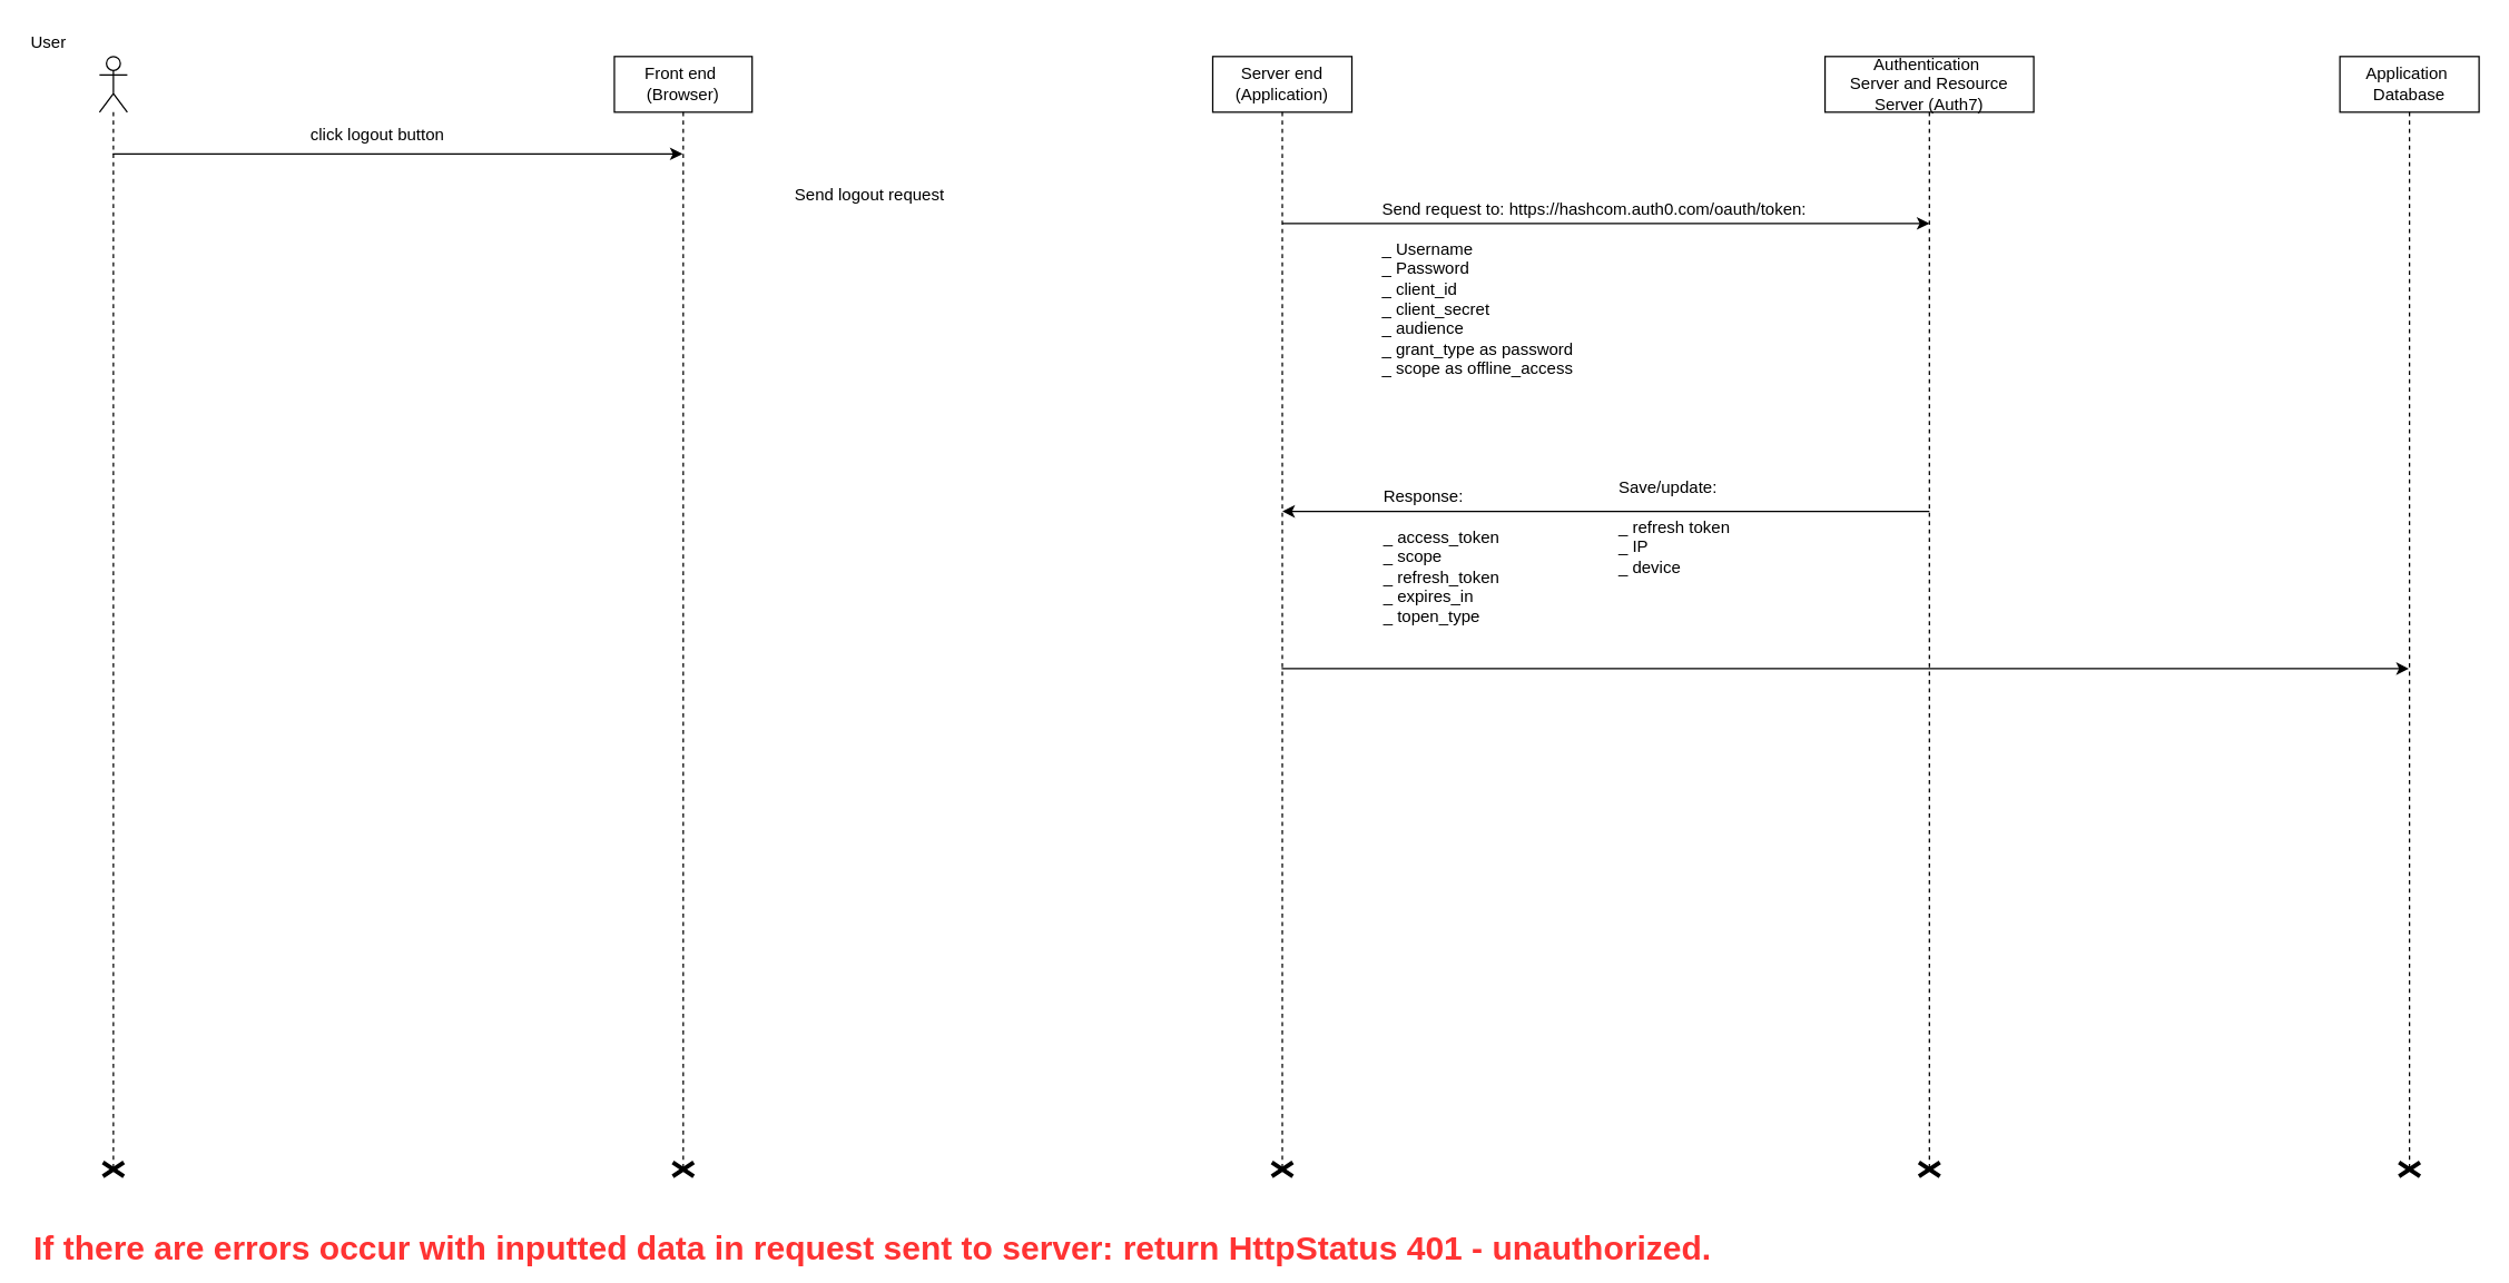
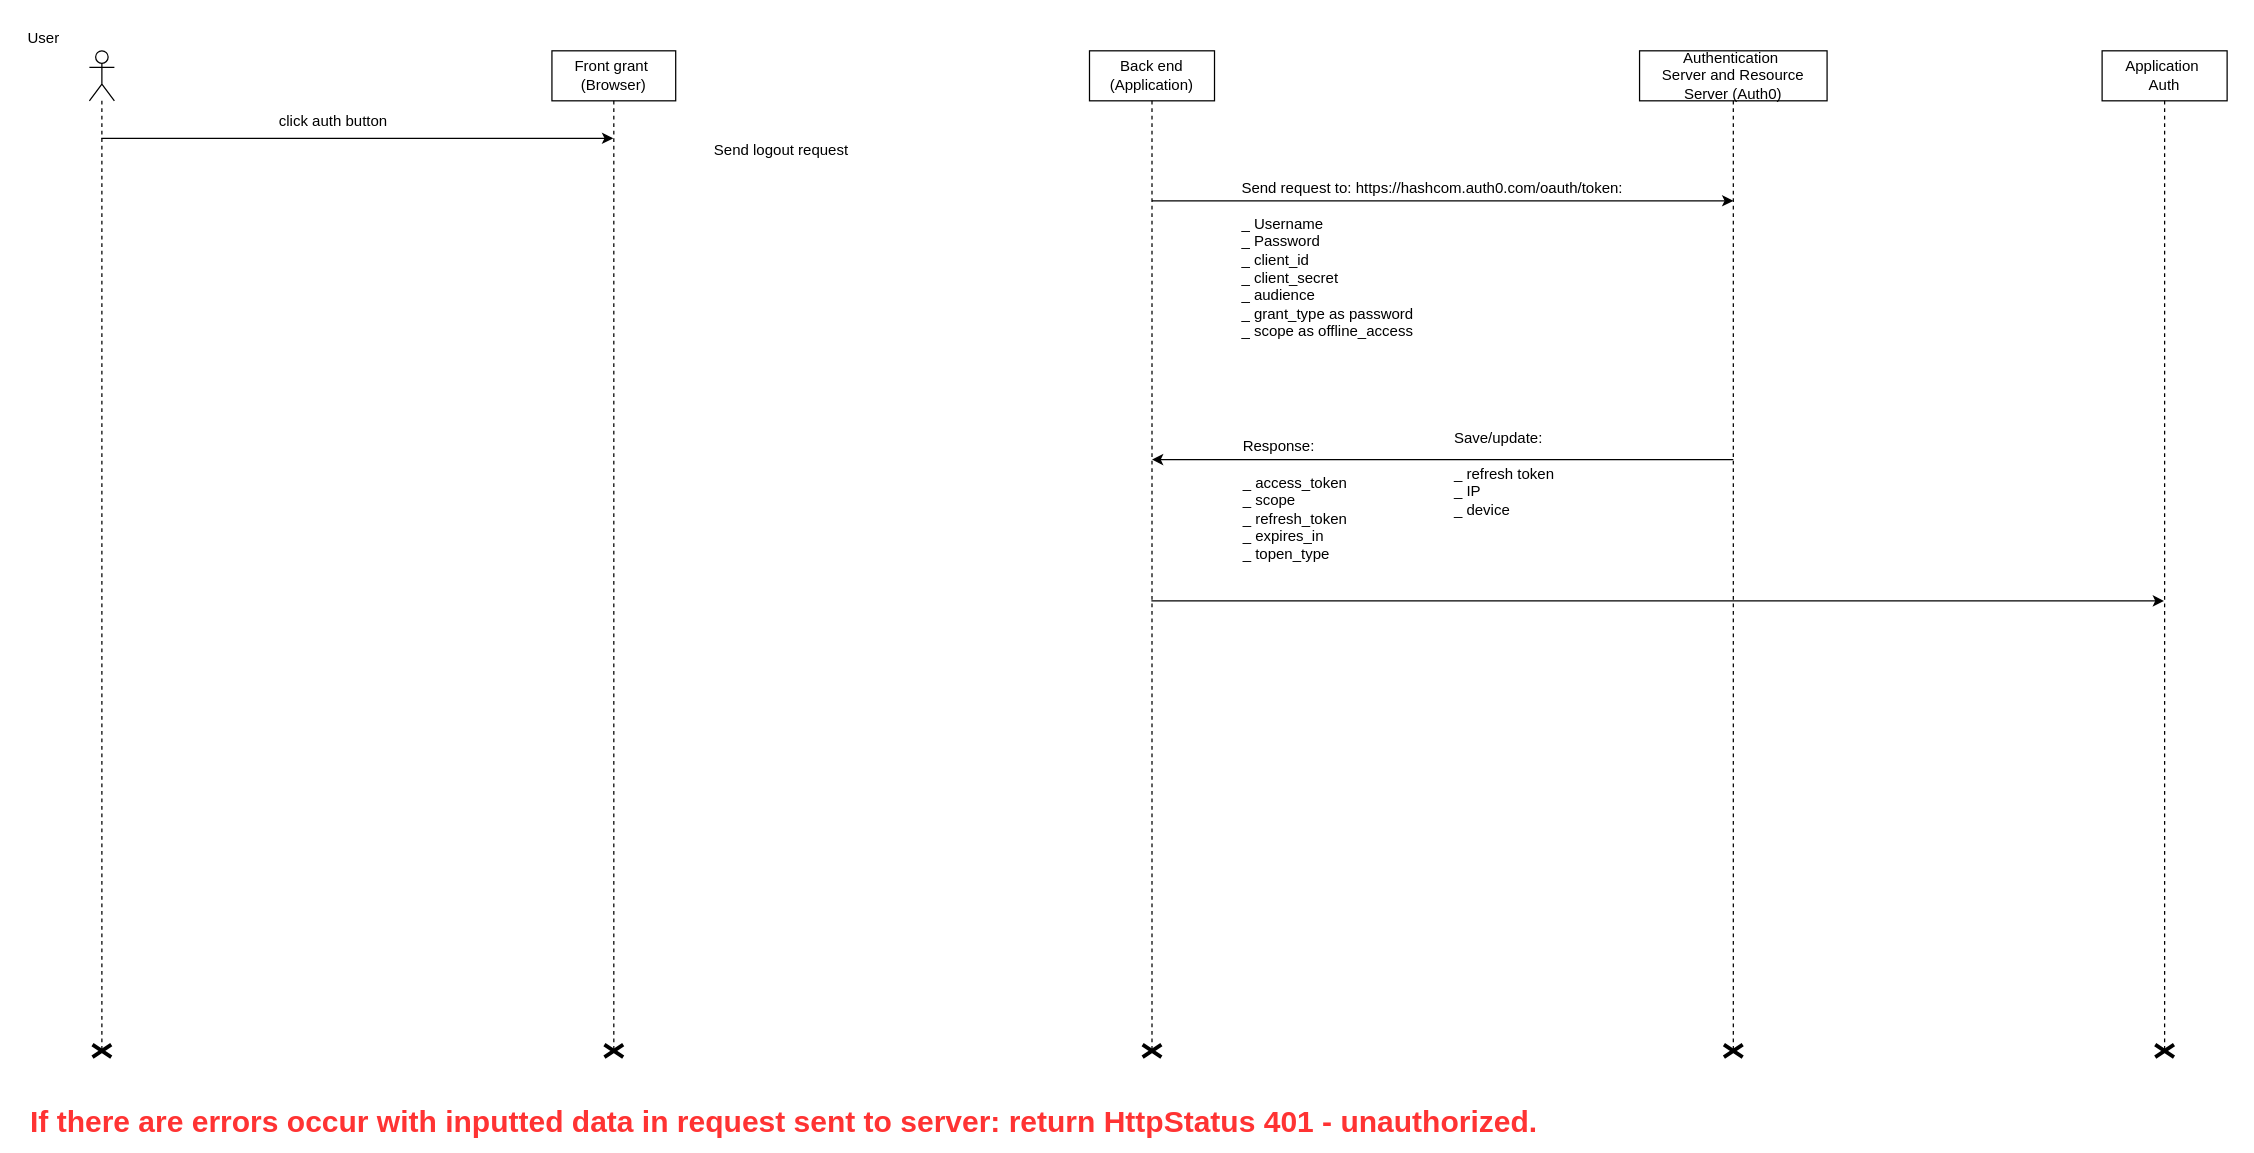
  <mxCell id="0" />
  <mxCell id="1" parent="0" />
- <mxCell id="2" value="Front end&amp;nbsp;&lt;br&gt;(Browser)&lt;br&gt;" style="shape=umlLifeline;perimeter=lifelinePerimeter;whiteSpace=wrap;html=1;container=1;collapsible=0;recursiveResize=0;outlineConnect=0;" vertex="1" parent="1"><mxGeometry x="441" y="40" width="99" height="800" as="geometry" /></mxCell>
+ <mxCell id="2" value="Front grant&amp;nbsp;&lt;br&gt;(Browser)&lt;br&gt;" style="shape=umlLifeline;perimeter=lifelinePerimeter;whiteSpace=wrap;html=1;container=1;collapsible=0;recursiveResize=0;outlineConnect=0;" vertex="1" parent="1"><mxGeometry x="441" y="40" width="99" height="800" as="geometry" /></mxCell>
  <mxCell id="3" style="edgeStyle=orthogonalEdgeStyle;rounded=0;orthogonalLoop=1;jettySize=auto;html=1;" edge="1" parent="1"><mxGeometry relative="1" as="geometry"><Array as="points"><mxPoint x="1111.5" y="367" /><mxPoint x="1111.5" y="367" /></Array><mxPoint x="1386" y="367" as="sourcePoint" /><mxPoint x="921" y="367" as="targetPoint" /></mxGeometry></mxCell>
- <mxCell id="4" value="Authentication&amp;nbsp;&lt;br&gt;Server and Resource Server (Auth7)&lt;br&gt;" style="shape=umlLifeline;perimeter=lifelinePerimeter;whiteSpace=wrap;html=1;container=1;collapsible=0;recursiveResize=0;outlineConnect=0;" vertex="1" parent="1"><mxGeometry x="1311" y="40" width="150" height="800" as="geometry" /></mxCell>
+ <mxCell id="4" value="Authentication&amp;nbsp;&lt;br&gt;Server and Resource Server (Auth0)&lt;br&gt;" style="shape=umlLifeline;perimeter=lifelinePerimeter;whiteSpace=wrap;html=1;container=1;collapsible=0;recursiveResize=0;outlineConnect=0;" vertex="1" parent="1"><mxGeometry x="1311" y="40" width="150" height="800" as="geometry" /></mxCell>
  <mxCell id="5" value="" style="shape=umlDestroy;whiteSpace=wrap;html=1;strokeWidth=3;" vertex="1" parent="4"><mxGeometry x="67.5" y="795" width="15" height="10" as="geometry" /></mxCell>
  <mxCell id="6" style="edgeStyle=orthogonalEdgeStyle;rounded=0;orthogonalLoop=1;jettySize=auto;html=1;" edge="1" parent="1" source="12" target="2"><mxGeometry relative="1" as="geometry"><mxPoint x="90.324" y="110.118" as="sourcePoint" /><Array as="points"><mxPoint x="361" y="110" /><mxPoint x="361" y="110" /></Array></mxGeometry></mxCell>
  <mxCell id="7" style="edgeStyle=orthogonalEdgeStyle;rounded=0;orthogonalLoop=1;jettySize=auto;html=1;" edge="1" parent="1" source="8" target="16"><mxGeometry relative="1" as="geometry"><mxPoint x="1721" y="705" as="targetPoint" /><Array as="points"><mxPoint x="1081" y="480" /><mxPoint x="1081" y="480" /></Array></mxGeometry></mxCell>
- <mxCell id="8" value="Server end&lt;br&gt;(Application)&lt;br&gt;" style="shape=umlLifeline;perimeter=lifelinePerimeter;whiteSpace=wrap;html=1;container=1;collapsible=0;recursiveResize=0;outlineConnect=0;" vertex="1" parent="1"><mxGeometry x="871" y="40" width="100" height="800" as="geometry" /></mxCell>
- <mxCell id="9" value="click logout button&lt;br&gt;&lt;br&gt;" style="text;html=1;resizable=0;points=[];autosize=1;align=left;verticalAlign=top;spacingTop=-4;" vertex="1" parent="1"><mxGeometry x="221" y="87" width="110" height="30" as="geometry" /></mxCell>
- <mxCell id="10" value="Send logout request&lt;br&gt;" style="text;html=1;resizable=0;points=[];autosize=1;align=left;verticalAlign=top;spacingTop=-4;" vertex="1" parent="1"><mxGeometry x="569" y="130" width="120" height="20" as="geometry" /></mxCell>
+ <mxCell id="8" value="Back end&lt;br&gt;(Application)&lt;br&gt;" style="shape=umlLifeline;perimeter=lifelinePerimeter;whiteSpace=wrap;html=1;container=1;collapsible=0;recursiveResize=0;outlineConnect=0;" vertex="1" parent="1"><mxGeometry x="871" y="40" width="100" height="800" as="geometry" /></mxCell>
+ <mxCell id="9" value="click auth button&lt;br&gt;&lt;br&gt;" style="text;html=1;resizable=0;points=[];autosize=1;align=left;verticalAlign=top;spacingTop=-4;" vertex="1" parent="1"><mxGeometry x="221" y="87" width="110" height="30" as="geometry" /></mxCell>
+ <mxCell id="10" value="Send logout request&lt;br&gt;" style="text;html=1;resizable=0;points=[];autosize=1;align=left;verticalAlign=top;spacingTop=-4;" vertex="1" parent="1"><mxGeometry x="569" y="110" width="120" height="20" as="geometry" /></mxCell>
  <mxCell id="11" value="Response:&lt;br&gt;&lt;br&gt;_ access_token&lt;br&gt;_ scope&lt;br&gt;_ refresh_token&lt;br&gt;_ expires_in&lt;br&gt;_ topen_type&lt;br&gt;" style="text;html=1;resizable=0;points=[];autosize=1;align=left;verticalAlign=top;spacingTop=-4;" vertex="1" parent="1"><mxGeometry x="991.5" y="347" width="100" height="100" as="geometry" /></mxCell>
  <mxCell id="12" value="" style="shape=umlLifeline;participant=umlActor;perimeter=lifelinePerimeter;whiteSpace=wrap;html=1;container=1;collapsible=0;recursiveResize=0;verticalAlign=top;spacingTop=36;labelBackgroundColor=#ffffff;outlineConnect=0;" vertex="1" parent="1"><mxGeometry x="71" y="40" width="20" height="800" as="geometry" /></mxCell>
  <mxCell id="13" value="User&amp;nbsp;&lt;br&gt;" style="text;html=1;resizable=0;points=[];autosize=1;align=left;verticalAlign=top;spacingTop=-4;" vertex="1" parent="1"><mxGeometry x="20" y="20" width="40" height="20" as="geometry" /></mxCell>
  <mxCell id="14" style="edgeStyle=orthogonalEdgeStyle;rounded=0;orthogonalLoop=1;jettySize=auto;html=1;" edge="1" parent="1"><mxGeometry relative="1" as="geometry"><mxPoint x="921" y="160" as="sourcePoint" /><mxPoint x="1386" y="160" as="targetPoint" /><Array as="points"><mxPoint x="1151.5" y="160" /><mxPoint x="1151.5" y="160" /></Array></mxGeometry></mxCell>
  <mxCell id="15" value="Send request to:&amp;nbsp;&lt;span&gt;https://hashcom.auth0.com/oauth/token: &lt;br&gt;&lt;/span&gt;&lt;br&gt;_ Username&lt;br&gt;_ Password&lt;br&gt;_&amp;nbsp;client_id&lt;br&gt;_ client_secret&lt;br&gt;_ audience&lt;br&gt;_ grant_type as password&lt;br&gt;_ scope as&amp;nbsp;offline_access&lt;br&gt;" style="text;html=1;resizable=0;points=[];autosize=1;align=left;verticalAlign=top;spacingTop=-4;" vertex="1" parent="1"><mxGeometry x="990.5" y="140" width="320" height="130" as="geometry" /></mxCell>
- <mxCell id="16" value="Application&amp;nbsp;&lt;br&gt;Database&lt;br&gt;" style="shape=umlLifeline;perimeter=lifelinePerimeter;whiteSpace=wrap;html=1;container=1;collapsible=0;recursiveResize=0;outlineConnect=0;" vertex="1" parent="1"><mxGeometry x="1681" y="40" width="100" height="800" as="geometry" /></mxCell>
+ <mxCell id="16" value="Application&amp;nbsp;&lt;br&gt;Auth&lt;br&gt;" style="shape=umlLifeline;perimeter=lifelinePerimeter;whiteSpace=wrap;html=1;container=1;collapsible=0;recursiveResize=0;outlineConnect=0;" vertex="1" parent="1"><mxGeometry x="1681" y="40" width="100" height="800" as="geometry" /></mxCell>
  <mxCell id="17" value="Save/update:&lt;br&gt;&lt;br&gt;_ refresh token&amp;nbsp;&lt;br&gt;_ IP&lt;br&gt;_ device&lt;br&gt;" style="text;html=1;resizable=0;points=[];autosize=1;align=left;verticalAlign=top;spacingTop=-4;" vertex="1" parent="1"><mxGeometry x="1161" y="340" width="100" height="70" as="geometry" /></mxCell>
  <mxCell id="18" value="&lt;font style=&quot;font-size: 24px&quot; color=&quot;#ff3333&quot;&gt;If there are errors occur with inputted data in request sent to server: return HttpStatus 401 - unauthorized.&lt;/font&gt;&lt;br&gt;" style="text;html=1;resizable=0;points=[];autosize=1;align=left;verticalAlign=top;spacingTop=-4;fontStyle=1" vertex="1" parent="1"><mxGeometry x="22" y="880" width="1130" height="20" as="geometry" /></mxCell>
  <mxCell id="19" value="" style="shape=umlDestroy;whiteSpace=wrap;html=1;strokeWidth=3;" vertex="1" parent="1"><mxGeometry x="73.5" y="835" width="15" height="10" as="geometry" /></mxCell>
  <mxCell id="20" value="" style="shape=umlDestroy;whiteSpace=wrap;html=1;strokeWidth=3;" vertex="1" parent="1"><mxGeometry x="483" y="835" width="15" height="10" as="geometry" /></mxCell>
  <mxCell id="21" value="" style="shape=umlDestroy;whiteSpace=wrap;html=1;strokeWidth=3;" vertex="1" parent="1"><mxGeometry x="913.5" y="835" width="15" height="10" as="geometry" /></mxCell>
  <mxCell id="22" value="" style="shape=umlDestroy;whiteSpace=wrap;html=1;strokeWidth=3;" vertex="1" parent="1"><mxGeometry x="1723.5" y="835" width="15" height="10" as="geometry" /></mxCell>
